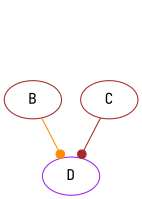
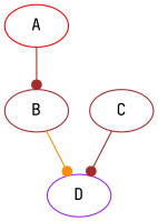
  digraph {
    fontname="JetBrains Mono"
    node [color=brown fontname="JetBrains Mono"]
    edge [arrowhead=dot color=brown fontname="JetBrains Mono"]
+   A [color=red]
    B
    D [color=purple]
    C
+   A -> B
    B -> D [color=darkorange]
    C -> D
  }
